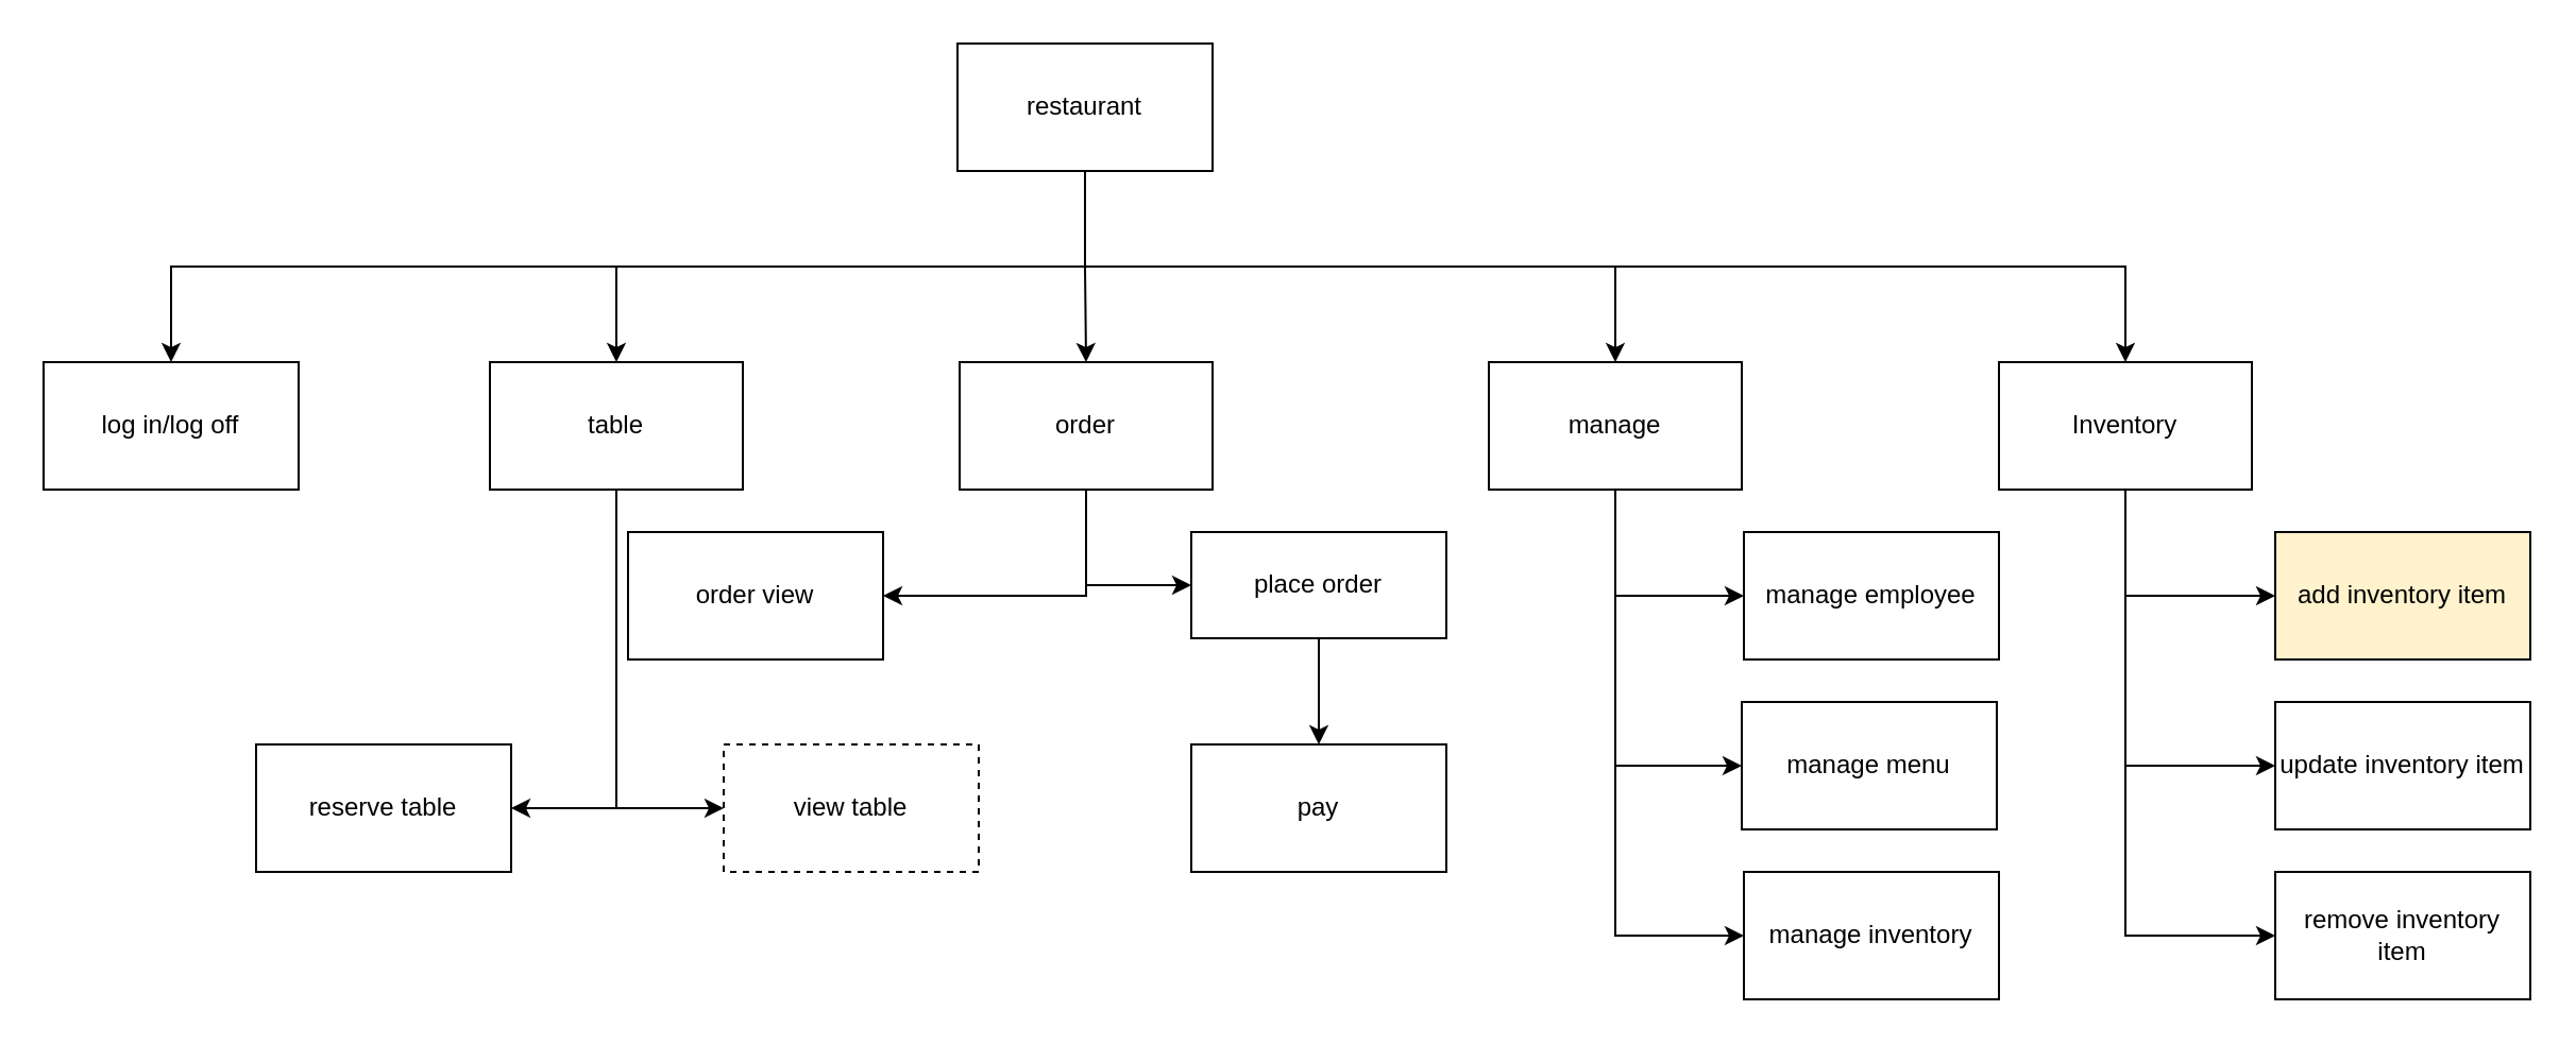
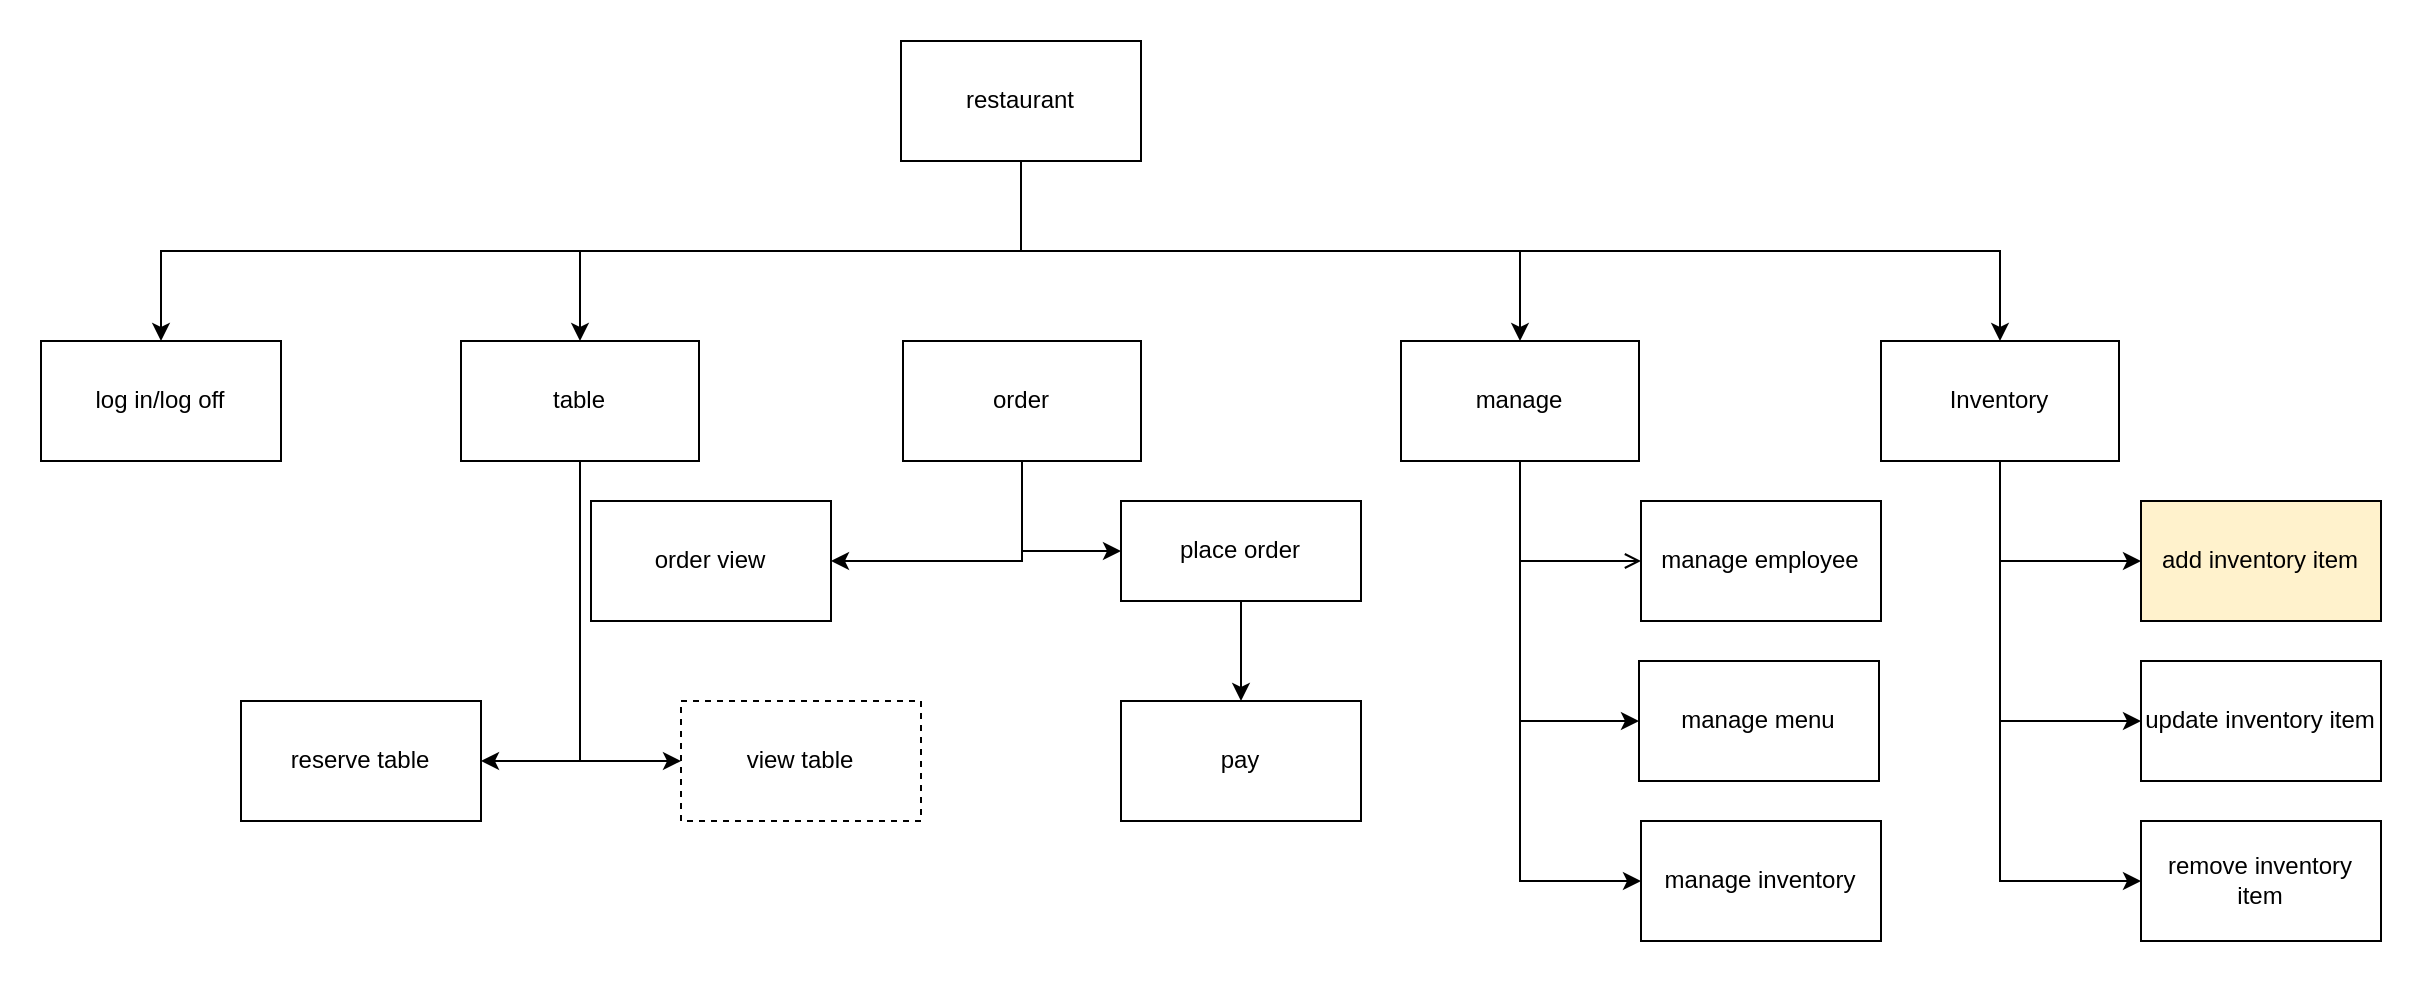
  <mxCell id="0" />
  <mxCell id="1" parent="0" />
- <mxCell id="2" style="edgeStyle=orthogonalEdgeStyle;rounded=0;orthogonalLoop=1;jettySize=auto;html=1;exitX=0.5;exitY=1;exitDx=0;exitDy=0;" parent="1" source="7" target="15" edge="1"><mxGeometry relative="1" as="geometry" /></mxCell>
  <mxCell id="3" style="edgeStyle=orthogonalEdgeStyle;rounded=0;orthogonalLoop=1;jettySize=auto;html=1;exitX=0.5;exitY=1;exitDx=0;exitDy=0;entryX=0.5;entryY=0;entryDx=0;entryDy=0;" parent="1" source="7" target="11" edge="1"><mxGeometry relative="1" as="geometry" /></mxCell>
  <mxCell id="4" style="edgeStyle=orthogonalEdgeStyle;rounded=0;orthogonalLoop=1;jettySize=auto;html=1;exitX=0.5;exitY=1;exitDx=0;exitDy=0;entryX=0.5;entryY=0;entryDx=0;entryDy=0;" parent="1" source="7" target="19" edge="1"><mxGeometry relative="1" as="geometry" /></mxCell>
  <mxCell id="5" style="edgeStyle=orthogonalEdgeStyle;rounded=0;orthogonalLoop=1;jettySize=auto;html=1;exitX=0.5;exitY=1;exitDx=0;exitDy=0;entryX=0.5;entryY=0;entryDx=0;entryDy=0;" parent="1" source="7" target="23" edge="1"><mxGeometry relative="1" as="geometry" /></mxCell>
  <mxCell id="6" style="edgeStyle=orthogonalEdgeStyle;rounded=0;orthogonalLoop=1;jettySize=auto;html=1;exitX=0.5;exitY=1;exitDx=0;exitDy=0;" parent="1" source="7" target="8" edge="1"><mxGeometry relative="1" as="geometry" /></mxCell>
  <mxCell id="7" value="restaurant" style="rounded=0;whiteSpace=wrap;html=1;" parent="1" vertex="1"><mxGeometry x="450" y="20" width="120" height="60" as="geometry" /></mxCell>
  <mxCell id="8" value="log in/log off" style="rounded=0;whiteSpace=wrap;html=1;" parent="1" vertex="1"><mxGeometry x="20" y="170" width="120" height="60" as="geometry" /></mxCell>
  <mxCell id="9" style="edgeStyle=orthogonalEdgeStyle;rounded=0;orthogonalLoop=1;jettySize=auto;html=1;exitX=0.5;exitY=1;exitDx=0;exitDy=0;entryX=1;entryY=0.5;entryDx=0;entryDy=0;" parent="1" source="11" target="27" edge="1"><mxGeometry relative="1" as="geometry" /></mxCell>
  <mxCell id="10" style="edgeStyle=orthogonalEdgeStyle;rounded=0;orthogonalLoop=1;jettySize=auto;html=1;exitX=0.5;exitY=1;exitDx=0;exitDy=0;entryX=0;entryY=0.5;entryDx=0;entryDy=0;" parent="1" source="11" target="26" edge="1"><mxGeometry relative="1" as="geometry" /></mxCell>
  <mxCell id="11" value="table" style="rounded=0;whiteSpace=wrap;html=1;" parent="1" vertex="1"><mxGeometry x="230" y="170" width="119" height="60" as="geometry" /></mxCell>
  <mxCell id="12" value="order view" style="rounded=0;whiteSpace=wrap;html=1;" parent="1" vertex="1"><mxGeometry x="295" y="250" width="120" height="60" as="geometry" /></mxCell>
  <mxCell id="13" style="edgeStyle=orthogonalEdgeStyle;rounded=0;orthogonalLoop=1;jettySize=auto;html=1;exitX=0.5;exitY=1;exitDx=0;exitDy=0;entryX=1;entryY=0.5;entryDx=0;entryDy=0;" parent="1" source="15" target="12" edge="1"><mxGeometry relative="1" as="geometry" /></mxCell>
  <mxCell id="14" style="edgeStyle=orthogonalEdgeStyle;rounded=0;orthogonalLoop=1;jettySize=auto;html=1;exitX=0.5;exitY=1;exitDx=0;exitDy=0;entryX=0;entryY=0.5;entryDx=0;entryDy=0;" parent="1" source="15" target="25" edge="1"><mxGeometry relative="1" as="geometry" /></mxCell>
  <mxCell id="15" value="order" style="rounded=0;whiteSpace=wrap;html=1;" parent="1" vertex="1"><mxGeometry x="451" y="170" width="119" height="60" as="geometry" /></mxCell>
- <mxCell id="16" style="edgeStyle=orthogonalEdgeStyle;rounded=0;orthogonalLoop=1;jettySize=auto;html=1;exitX=0.5;exitY=1;exitDx=0;exitDy=0;entryX=0;entryY=0.5;entryDx=0;entryDy=0;" parent="1" source="19" target="28" edge="1"><mxGeometry relative="1" as="geometry" /></mxCell>
+ <mxCell id="16" style="edgeStyle=orthogonalEdgeStyle;rounded=0;orthogonalLoop=1;jettySize=auto;html=1;exitX=0.5;exitY=1;exitDx=0;exitDy=0;entryX=0;entryY=0.5;entryDx=0;entryDy=0;endArrow=open;" parent="1" source="19" target="28" edge="1"><mxGeometry relative="1" as="geometry" /></mxCell>
  <mxCell id="17" style="edgeStyle=orthogonalEdgeStyle;rounded=0;orthogonalLoop=1;jettySize=auto;html=1;exitX=0.5;exitY=1;exitDx=0;exitDy=0;entryX=0;entryY=0.5;entryDx=0;entryDy=0;" parent="1" source="19" target="30" edge="1"><mxGeometry relative="1" as="geometry" /></mxCell>
  <mxCell id="18" style="edgeStyle=orthogonalEdgeStyle;rounded=0;orthogonalLoop=1;jettySize=auto;html=1;exitX=0.5;exitY=1;exitDx=0;exitDy=0;entryX=0;entryY=0.5;entryDx=0;entryDy=0;" parent="1" source="19" target="29" edge="1"><mxGeometry relative="1" as="geometry" /></mxCell>
  <mxCell id="19" value="manage" style="rounded=0;whiteSpace=wrap;html=1;" parent="1" vertex="1"><mxGeometry x="700" y="170" width="119" height="60" as="geometry" /></mxCell>
  <mxCell id="20" style="edgeStyle=orthogonalEdgeStyle;rounded=0;orthogonalLoop=1;jettySize=auto;html=1;exitX=0.5;exitY=1;exitDx=0;exitDy=0;entryX=0;entryY=0.5;entryDx=0;entryDy=0;" parent="1" source="23" target="31" edge="1"><mxGeometry relative="1" as="geometry" /></mxCell>
  <mxCell id="21" style="edgeStyle=orthogonalEdgeStyle;rounded=0;orthogonalLoop=1;jettySize=auto;html=1;exitX=0.5;exitY=1;exitDx=0;exitDy=0;entryX=0;entryY=0.5;entryDx=0;entryDy=0;" parent="1" source="23" target="33" edge="1"><mxGeometry relative="1" as="geometry" /></mxCell>
  <mxCell id="22" style="edgeStyle=orthogonalEdgeStyle;rounded=0;orthogonalLoop=1;jettySize=auto;html=1;exitX=0.5;exitY=1;exitDx=0;exitDy=0;entryX=0;entryY=0.5;entryDx=0;entryDy=0;" parent="1" source="23" target="32" edge="1"><mxGeometry relative="1" as="geometry" /></mxCell>
  <mxCell id="23" value="Inventory" style="rounded=0;whiteSpace=wrap;html=1;" parent="1" vertex="1"><mxGeometry x="940" y="170" width="119" height="60" as="geometry" /></mxCell>
  <mxCell id="24" style="edgeStyle=orthogonalEdgeStyle;rounded=0;orthogonalLoop=1;jettySize=auto;html=1;exitX=0.5;exitY=1;exitDx=0;exitDy=0;entryX=0.5;entryY=0;entryDx=0;entryDy=0;" parent="1" source="25" target="34" edge="1"><mxGeometry relative="1" as="geometry" /></mxCell>
  <mxCell id="25" value="place order" style="rounded=0;whiteSpace=wrap;html=1;" parent="1" vertex="1"><mxGeometry x="560" y="250" width="120" height="50" as="geometry" /></mxCell>
  <mxCell id="26" value="view table" style="rounded=0;whiteSpace=wrap;html=1;dashed=1;" parent="1" vertex="1"><mxGeometry x="340" y="350" width="120" height="60" as="geometry" /></mxCell>
  <mxCell id="27" value="reserve table" style="rounded=0;whiteSpace=wrap;html=1;" parent="1" vertex="1"><mxGeometry x="120" y="350" width="120" height="60" as="geometry" /></mxCell>
  <mxCell id="28" value="manage employee" style="rounded=0;whiteSpace=wrap;html=1;" parent="1" vertex="1"><mxGeometry x="820" y="250" width="120" height="60" as="geometry" /></mxCell>
  <mxCell id="29" value="manage inventory" style="rounded=0;whiteSpace=wrap;html=1;" parent="1" vertex="1"><mxGeometry x="820" y="410" width="120" height="60" as="geometry" /></mxCell>
  <mxCell id="30" value="manage menu" style="rounded=0;whiteSpace=wrap;html=1;" parent="1" vertex="1"><mxGeometry x="819" y="330" width="120" height="60" as="geometry" /></mxCell>
  <mxCell id="31" value="add inventory item" style="rounded=0;whiteSpace=wrap;html=1;fillColor=#fff2cc;" parent="1" vertex="1"><mxGeometry x="1070" y="250" width="120" height="60" as="geometry" /></mxCell>
  <mxCell id="32" value="remove inventory item" style="rounded=0;whiteSpace=wrap;html=1;" parent="1" vertex="1"><mxGeometry x="1070" y="410" width="120" height="60" as="geometry" /></mxCell>
  <mxCell id="33" value="update inventory item" style="rounded=0;whiteSpace=wrap;html=1;" parent="1" vertex="1"><mxGeometry x="1070" y="330" width="120" height="60" as="geometry" /></mxCell>
  <mxCell id="34" value="pay" style="rounded=0;whiteSpace=wrap;html=1;" parent="1" vertex="1"><mxGeometry x="560" y="350" width="120" height="60" as="geometry" /></mxCell>
